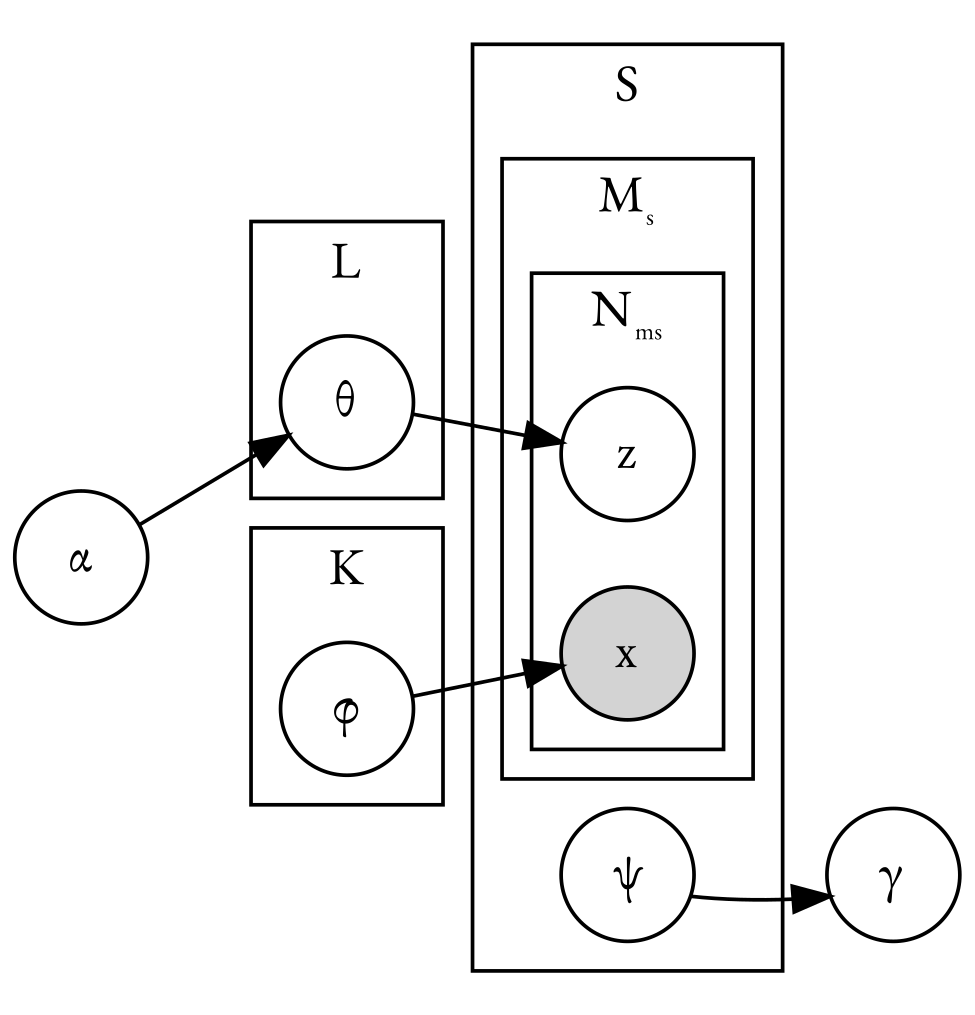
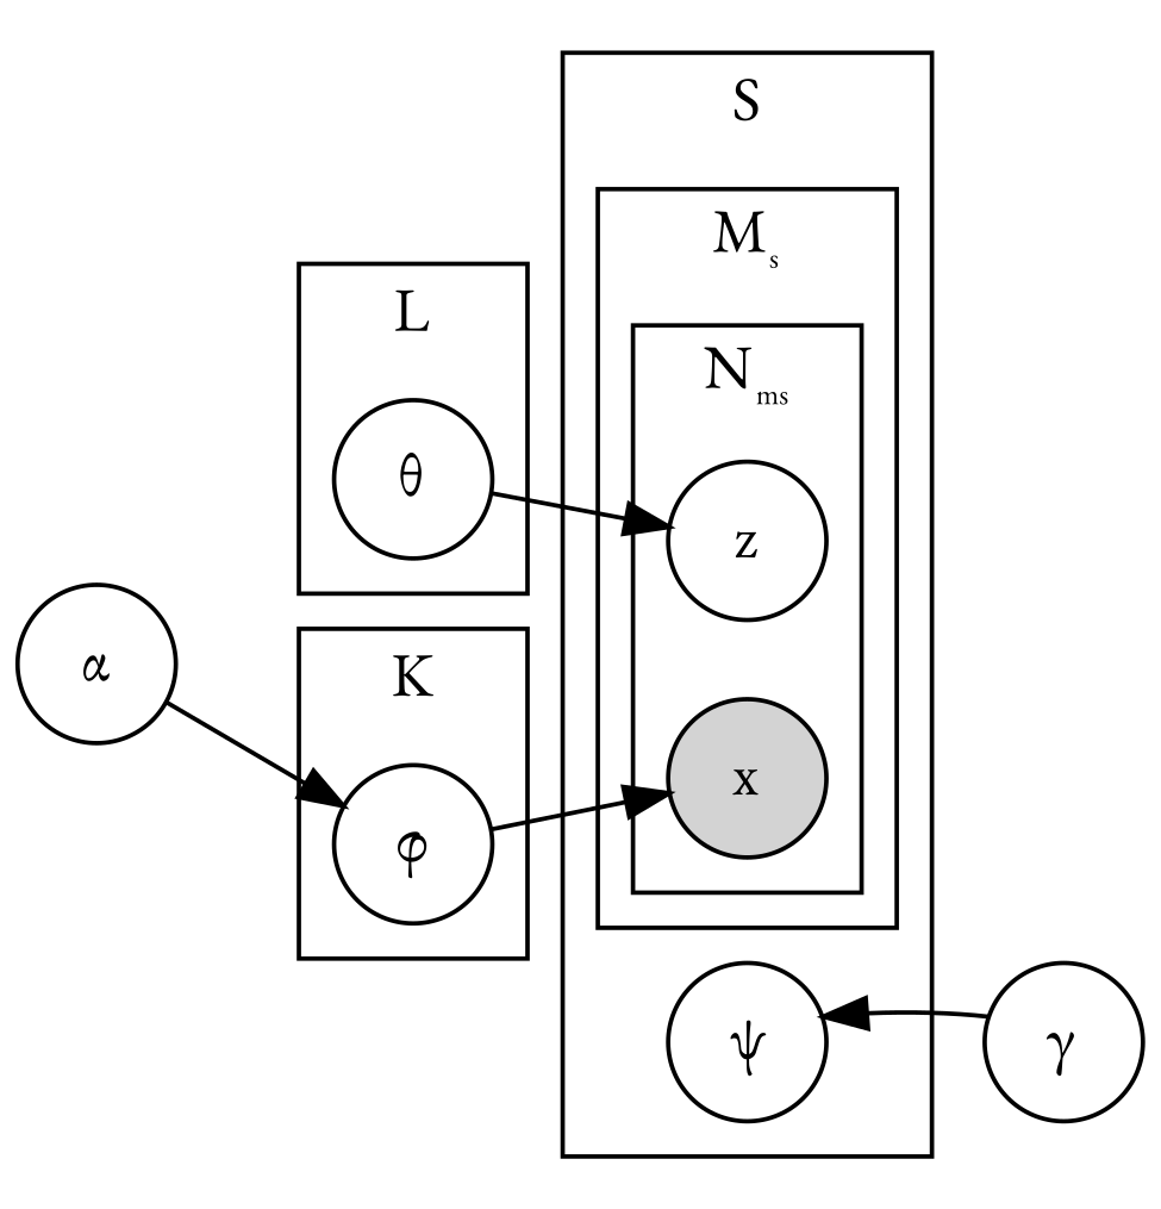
  digraph {
    fontname="EB Garamond"
    rankdir=LR
    node [fontname="EB Garamond" shape=circle]
    edge [fontname="EB Garamond"]
    z
    x [style=filled]
    n3 [label=<&psi;>]
    n4 [label=<&theta;>]
    n5 [label=<&phi;>]
    n6 [label=<&alpha;>]
    n7 [label=<&gamma;>]
    subgraph cluster_1 {
      label=S
      n3
      subgraph cluster_2 {
        label=<M<sub><font point-size="8">s</font></sub>>
        subgraph cluster_3 {
          label=<N<sub><font point-size="8">ms</font></sub>>
          z
          x
        }
      }
    }
    subgraph cluster_4 {
      label=L
      n4
    }
    subgraph cluster_5 {
      label=K
      n5
    }
    n4 -> z
    n5 -> x
-   n6 -> n4
-   n3 -> n7
+   n6 -> n5
+   n7 -> n3
  }
